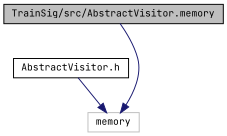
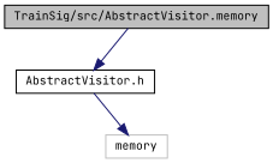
  digraph {
    fontname="JetBrains Mono"
    node [color=black fillcolor=white fontname="JetBrains Mono" fontsize=10 shape=record style=filled]
    edge [color=midnightblue fontname="JetBrains Mono" fontsize=10 labelfontname=Helvetica labelfontsize=10 style=solid]
    n1 [fillcolor=grey75 fontcolor=black height=0.2 label="TrainSig/src/AbstractVisitor.memory" width=0.4]
    n2 [height=0.2 label="AbstractVisitor.h" width=0.4]
    n3 [color=grey75 height=0.2 label=memory width=0.4]
-   n1 -> n3
+   n1 -> n2
    n2 -> n3
  }
